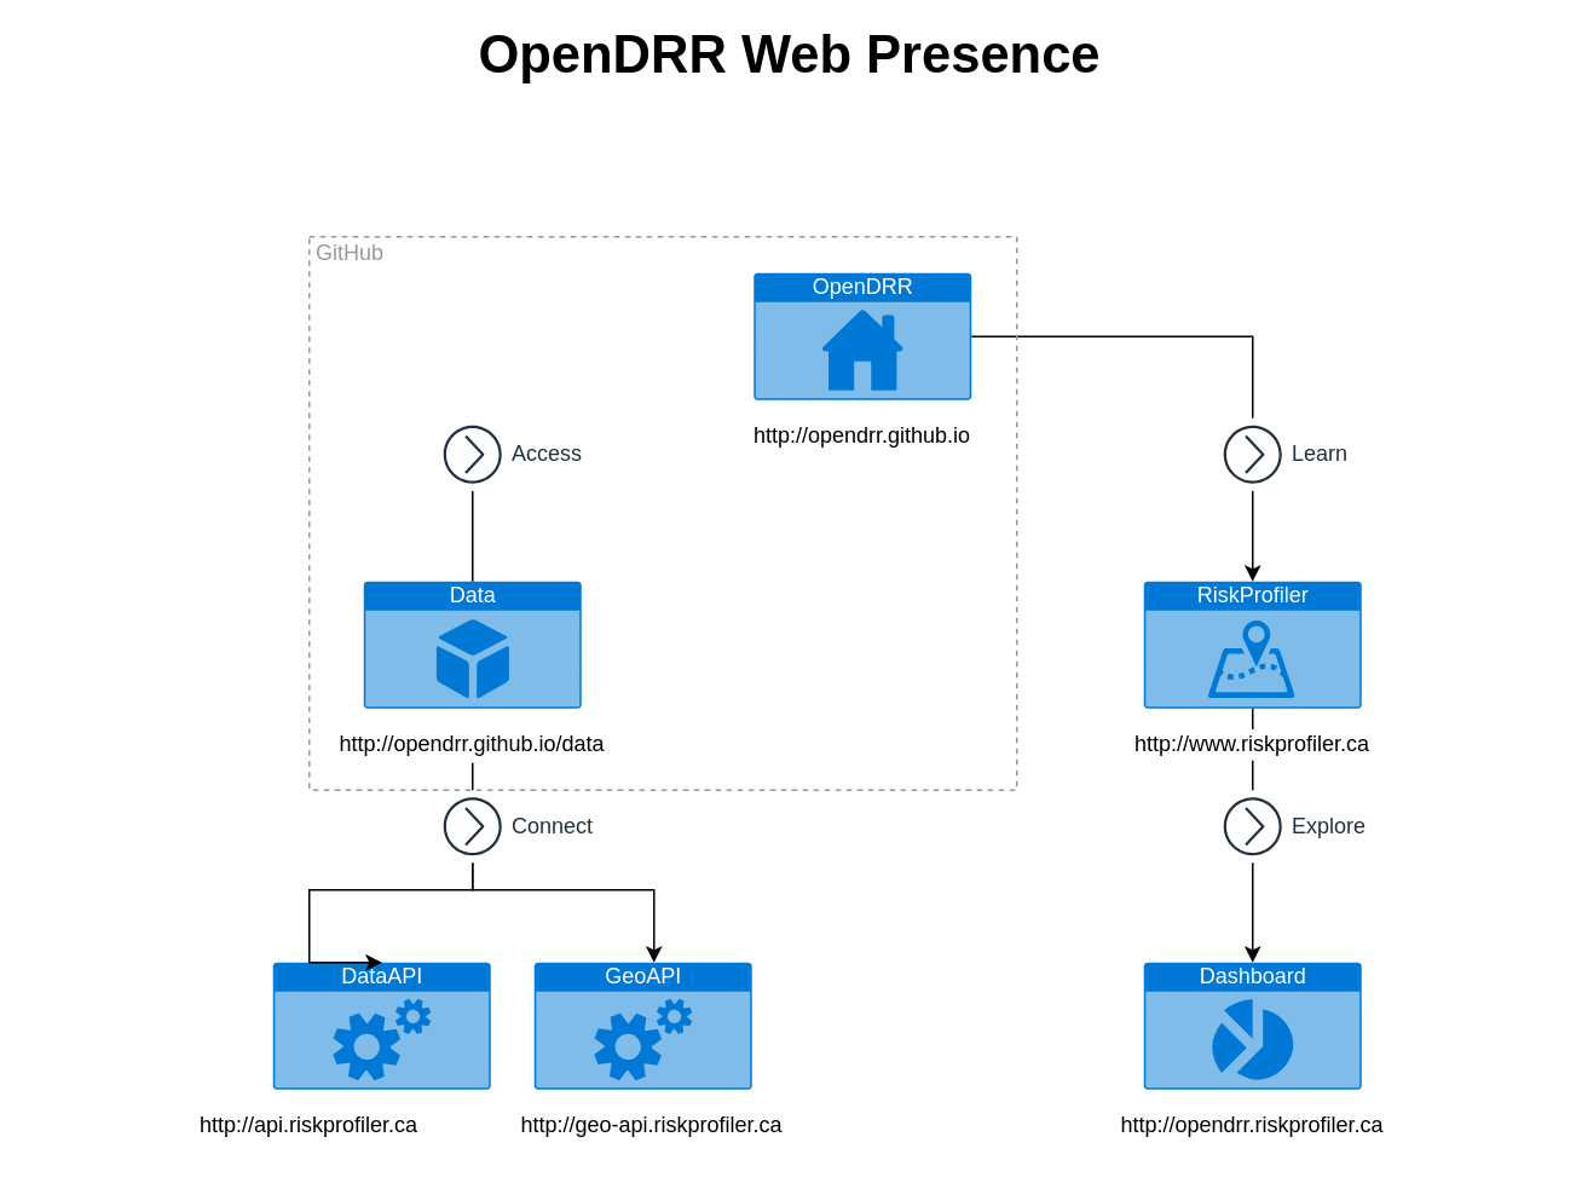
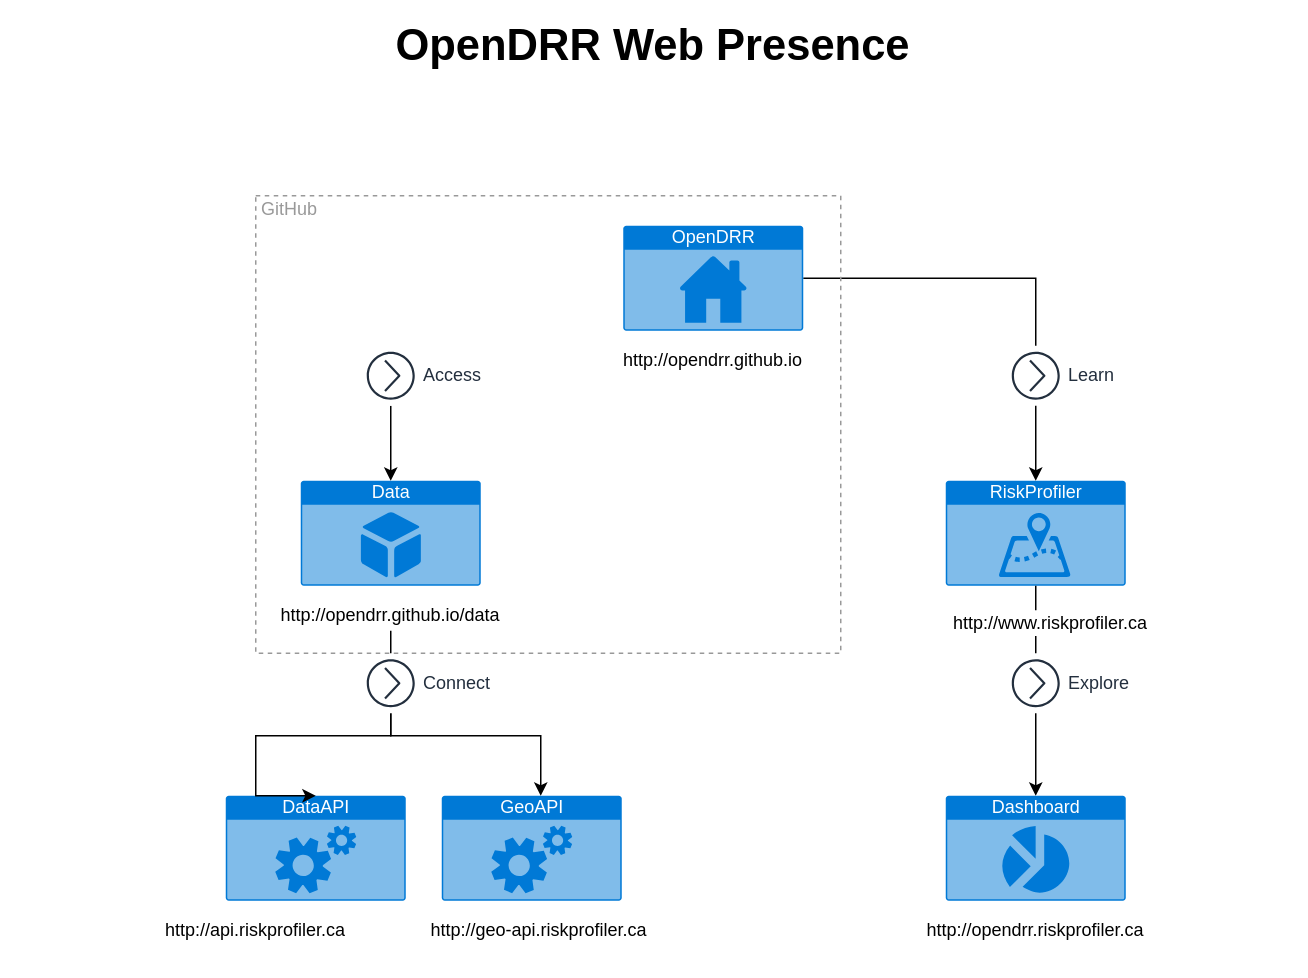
  <mxCell id="0" />
  <mxCell id="1" parent="0" />
  <mxCell id="2" value="GeoAPI" style="html=1;strokeColor=none;fillColor=#0079D6;labelPosition=center;verticalLabelPosition=middle;verticalAlign=top;align=center;fontSize=12;outlineConnect=0;spacingTop=-6;fontColor=#FFFFFF;shape=mxgraph.sitemap.services;" vertex="1" parent="1"><mxGeometry x="294" y="530" width="120" height="70" as="geometry" /></mxCell>
  <mxCell id="3" value="RiskProfiler" style="html=1;strokeColor=none;fillColor=#0079D6;labelPosition=center;verticalLabelPosition=middle;verticalAlign=top;align=center;fontSize=12;outlineConnect=0;spacingTop=-6;fontColor=#FFFFFF;shape=mxgraph.sitemap.map;" vertex="1" parent="1"><mxGeometry x="630" y="320" width="120" height="70" as="geometry" /></mxCell>
  <mxCell id="4" value="" style="edgeStyle=orthogonalEdgeStyle;rounded=0;orthogonalLoop=1;jettySize=auto;html=1;" edge="1" parent="1" source="5" target="3"><mxGeometry relative="1" as="geometry" /></mxCell>
  <mxCell id="5" value="OpenDRR" style="html=1;strokeColor=none;fillColor=#0079D6;labelPosition=center;verticalLabelPosition=middle;verticalAlign=top;align=center;fontSize=12;outlineConnect=0;spacingTop=-6;fontColor=#FFFFFF;shape=mxgraph.sitemap.home;" vertex="1" parent="1"><mxGeometry x="415" y="150" width="120" height="70" as="geometry" /></mxCell>
  <mxCell id="6" value="Dashboard" style="html=1;strokeColor=none;fillColor=#0079D6;labelPosition=center;verticalLabelPosition=middle;verticalAlign=top;align=center;fontSize=12;outlineConnect=0;spacingTop=-6;fontColor=#FFFFFF;shape=mxgraph.sitemap.chart;" vertex="1" parent="1"><mxGeometry x="630" y="530" width="120" height="70" as="geometry" /></mxCell>
  <mxCell id="7" value="Data" style="html=1;strokeColor=none;fillColor=#0079D6;labelPosition=center;verticalLabelPosition=middle;verticalAlign=top;align=center;fontSize=12;outlineConnect=0;spacingTop=-6;fontColor=#FFFFFF;shape=mxgraph.sitemap.products;" vertex="1" parent="1"><mxGeometry x="200" y="320" width="120" height="70" as="geometry" /></mxCell>
  <mxCell id="8" value="DataAPI" style="html=1;strokeColor=none;fillColor=#0079D6;labelPosition=center;verticalLabelPosition=middle;verticalAlign=top;align=center;fontSize=12;outlineConnect=0;spacingTop=-6;fontColor=#FFFFFF;shape=mxgraph.sitemap.services;" vertex="1" parent="1"><mxGeometry x="150" y="530" width="120" height="70" as="geometry" /></mxCell>
- <mxCell id="9" value="" style="edgeStyle=orthogonalEdgeStyle;rounded=0;orthogonalLoop=1;jettySize=auto;html=1;startArrow=none;endArrow=none;" edge="1" parent="1" source="21" target="7"><mxGeometry relative="1" as="geometry" /></mxCell>
+ <mxCell id="9" value="" style="edgeStyle=orthogonalEdgeStyle;rounded=0;orthogonalLoop=1;jettySize=auto;html=1;startArrow=none;" edge="1" parent="1" source="21" target="7"><mxGeometry relative="1" as="geometry" /></mxCell>
  <mxCell id="10" value="http://opendrr.github.io" style="text;html=1;strokeColor=none;fillColor=none;align=center;verticalAlign=middle;whiteSpace=wrap;rounded=0;" vertex="1" parent="1"><mxGeometry x="415" y="230" width="120" height="20" as="geometry" /></mxCell>
  <mxCell id="11" value="" style="edgeStyle=orthogonalEdgeStyle;rounded=0;orthogonalLoop=1;jettySize=auto;html=1;labelBackgroundColor=#ffffff;fontStyle=3;labelBorderColor=#FFFFFF;startArrow=none;" edge="1" parent="1" target="2"><mxGeometry relative="1" as="geometry"><mxPoint x="260" y="470" as="sourcePoint" /><Array as="points"><mxPoint x="260" y="490" /><mxPoint x="360" y="490" /></Array></mxGeometry></mxCell>
  <mxCell id="12" value="http://opendrr.github.io/data" style="text;html=1;strokeColor=none;fillColor=none;align=center;verticalAlign=middle;whiteSpace=wrap;rounded=0;" vertex="1" parent="1"><mxGeometry x="200" y="400" width="120" height="20" as="geometry" /></mxCell>
  <mxCell id="13" value="" style="edgeStyle=orthogonalEdgeStyle;rounded=0;orthogonalLoop=1;jettySize=auto;html=1;labelBackgroundColor=#ffffff;fontStyle=3;exitX=0.5;exitY=1;exitDx=0;exitDy=0;startArrow=none;exitPerimeter=0;" edge="1" parent="1" source="3" target="6"><mxGeometry relative="1" as="geometry"><mxPoint x="690" y="450" as="sourcePoint" /></mxGeometry></mxCell>
- <mxCell id="14" value="http://www.riskprofiler.ca" style="text;html=1;strokeColor=none;fillColor=none;align=center;verticalAlign=middle;whiteSpace=wrap;rounded=0;labelBackgroundColor=#ffffff;labelBorderColor=#FFFFFF;" vertex="1" parent="1"><mxGeometry x="630" y="400" width="120" height="20" as="geometry" /></mxCell>
+ <mxCell id="14" value="http://www.riskprofiler.ca" style="text;html=1;strokeColor=none;fillColor=none;align=center;verticalAlign=middle;whiteSpace=wrap;rounded=0;labelBackgroundColor=#ffffff;labelBorderColor=#FFFFFF;" vertex="1" parent="1"><mxGeometry x="640" y="405" width="120" height="20" as="geometry" /></mxCell>
  <mxCell id="15" value="http://opendrr.riskprofiler.ca" style="text;html=1;strokeColor=none;fillColor=none;align=center;verticalAlign=middle;whiteSpace=wrap;rounded=0;" vertex="1" parent="1"><mxGeometry x="630" y="610" width="120" height="20" as="geometry" /></mxCell>
  <mxCell id="16" value="http://api.riskprofiler.ca" style="text;html=1;strokeColor=none;fillColor=none;align=center;verticalAlign=middle;whiteSpace=wrap;rounded=0;" vertex="1" parent="1"><mxGeometry x="110" y="610" width="120" height="20" as="geometry" /></mxCell>
  <mxCell id="17" value="http://geo-api.riskprofiler.ca" style="text;html=1;strokeColor=none;fillColor=none;align=center;verticalAlign=middle;whiteSpace=wrap;rounded=0;" vertex="1" parent="1"><mxGeometry x="284" y="610" width="150" height="20" as="geometry" /></mxCell>
  <mxCell id="18" value="" style="edgeStyle=orthogonalEdgeStyle;rounded=0;orthogonalLoop=1;jettySize=auto;html=1;labelBackgroundColor=#ffffff;fontStyle=3;exitX=0.5;exitY=1;exitDx=0;exitDy=0;labelBorderColor=#FFFFFF;entryX=0.5;entryY=0;entryDx=0;entryDy=0;entryPerimeter=0;" edge="1" parent="1" source="12" target="8"><mxGeometry relative="1" as="geometry"><mxPoint x="260" y="450" as="sourcePoint" /><mxPoint x="170" y="520" as="targetPoint" /><Array as="points"><mxPoint x="260" y="490" /><mxPoint x="170" y="490" /></Array></mxGeometry></mxCell>
  <mxCell id="19" value="Connect" style="outlineConnect=0;fontColor=#232F3E;gradientColor=none;strokeColor=#232F3E;fillColor=#ffffff;dashed=0;verticalLabelPosition=middle;verticalAlign=middle;align=left;html=1;fontSize=12;fontStyle=0;aspect=fixed;shape=mxgraph.aws4.resourceIcon;resIcon=mxgraph.aws4.action;labelPosition=right;" vertex="1" parent="1"><mxGeometry x="240" y="435" width="40" height="40" as="geometry" /></mxCell>
  <mxCell id="20" value="Explore" style="outlineConnect=0;fontColor=#232F3E;gradientColor=none;strokeColor=#232F3E;fillColor=#ffffff;dashed=0;verticalLabelPosition=middle;verticalAlign=middle;align=left;html=1;fontSize=12;fontStyle=0;aspect=fixed;shape=mxgraph.aws4.resourceIcon;resIcon=mxgraph.aws4.action;labelPosition=right;" vertex="1" parent="1"><mxGeometry x="670" y="435" width="40" height="40" as="geometry" /></mxCell>
  <mxCell id="21" value="Access" style="outlineConnect=0;fontColor=#232F3E;gradientColor=none;strokeColor=#232F3E;fillColor=#ffffff;dashed=0;verticalLabelPosition=middle;verticalAlign=middle;align=left;html=1;fontSize=12;fontStyle=0;aspect=fixed;shape=mxgraph.aws4.resourceIcon;resIcon=mxgraph.aws4.action;labelPosition=right;" vertex="1" parent="1"><mxGeometry x="240" y="230" width="40" height="40" as="geometry" /></mxCell>
  <mxCell id="22" value="Learn" style="outlineConnect=0;fontColor=#232F3E;gradientColor=none;strokeColor=#232F3E;fillColor=#ffffff;dashed=0;verticalLabelPosition=middle;verticalAlign=middle;align=left;html=1;fontSize=12;fontStyle=0;aspect=fixed;shape=mxgraph.aws4.resourceIcon;resIcon=mxgraph.aws4.action;labelPosition=right;" vertex="1" parent="1"><mxGeometry x="670" y="230" width="40" height="40" as="geometry" /></mxCell>
  <mxCell id="23" value="OpenDRR Web Presence" style="text;html=1;strokeColor=none;fillColor=none;align=center;verticalAlign=middle;whiteSpace=wrap;rounded=0;labelBackgroundColor=#ffffff;fontStyle=1;fontSize=29;" vertex="1" parent="1"><mxGeometry x="20" y="20" width="830" height="20" as="geometry" /></mxCell>
  <mxCell id="24" value="GitHub" style="html=1;fontStyle=0;align=left;verticalAlign=top;spacing=0;labelBorderColor=none;fillColor=none;dashed=1;strokeWidth=1;spacingLeft=4;spacingTop=-3;labelBackgroundColor=none;fontSize=12;strokeColor=#999999;fontColor=#999999;" vertex="1" parent="1"><mxGeometry x="170" y="130" width="390" height="305" as="geometry" /></mxCell>
